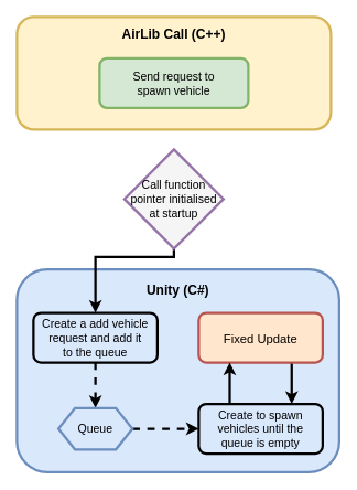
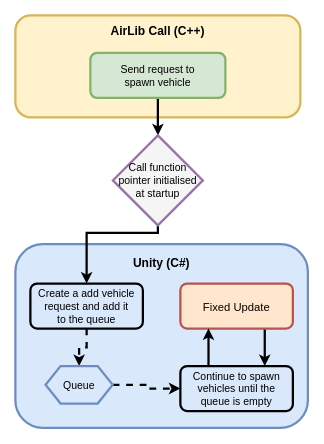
  <mxCell id="0" />
  <mxCell id="1" parent="0" />
  <mxCell id="2" value="" style="rounded=1;whiteSpace=wrap;html=1;fillColor=#dae8fc;strokeColor=#6c8ebf;strokeWidth=3;" vertex="1" parent="1"><mxGeometry x="20" y="325" width="390" height="245" as="geometry" /></mxCell>
  <mxCell id="3" value="" style="rounded=1;whiteSpace=wrap;html=1;fillColor=#fff2cc;strokeColor=#d6b656;strokeWidth=3;" vertex="1" parent="1"><mxGeometry x="20" y="20" width="380" height="136" as="geometry" /></mxCell>
+ <mxCell id="4" style="edgeStyle=orthogonalEdgeStyle;rounded=0;orthogonalLoop=1;jettySize=auto;html=1;exitX=0.5;exitY=1;exitDx=0;exitDy=0;entryX=0.5;entryY=0;entryDx=0;entryDy=0;fontSize=13;strokeWidth=3;" edge="1" parent="1" source="5" target="8"><mxGeometry relative="1" as="geometry" /></mxCell>
  <mxCell id="5" value="&lt;font style=&quot;font-size: 14px&quot;&gt;Send request to&lt;br&gt;spawn vehicle&lt;/font&gt;" style="rounded=1;whiteSpace=wrap;html=1;fontSize=13;strokeWidth=3;fillColor=#d5e8d4;strokeColor=#82b366;" vertex="1" parent="1"><mxGeometry x="120" y="70" width="180" height="60" as="geometry" /></mxCell>
  <mxCell id="6" value="&lt;font style=&quot;font-size: 16px&quot;&gt;&lt;b&gt;AirLib Call (C++)&lt;br&gt;&lt;/b&gt;&lt;/font&gt;" style="text;html=1;strokeColor=none;fillColor=none;align=center;verticalAlign=middle;whiteSpace=wrap;rounded=0;" vertex="1" parent="1"><mxGeometry x="20" y="30" width="380" height="20" as="geometry" /></mxCell>
  <mxCell id="7" style="edgeStyle=orthogonalEdgeStyle;rounded=0;orthogonalLoop=1;jettySize=auto;html=1;exitX=0.5;exitY=1;exitDx=0;exitDy=0;fontSize=13;strokeWidth=3;entryX=0.5;entryY=0;entryDx=0;entryDy=0;" edge="1" parent="1" source="8" target="11"><mxGeometry relative="1" as="geometry"><mxPoint x="257" y="380" as="targetPoint" /><Array as="points"><mxPoint x="210" y="310" /><mxPoint x="115" y="310" /></Array></mxGeometry></mxCell>
  <mxCell id="8" value="&lt;font style=&quot;font-size: 14px&quot;&gt;Call function &lt;br&gt;pointer initialised&lt;br&gt;at startup&lt;/font&gt;" style="rhombus;whiteSpace=wrap;html=1;fillColor=#f5f5f5;strokeColor=#9673a6;strokeWidth=3;fontSize=13;" vertex="1" parent="1"><mxGeometry x="150" y="180" width="120" height="120" as="geometry" /></mxCell>
  <mxCell id="9" value="&lt;font style=&quot;font-size: 16px&quot;&gt;&lt;b&gt;Unity (C#)&lt;br&gt;&lt;/b&gt;&lt;/font&gt;" style="text;html=1;strokeColor=none;fillColor=none;align=center;verticalAlign=middle;whiteSpace=wrap;rounded=0;" vertex="1" parent="1"><mxGeometry x="20" y="340" width="390" height="20" as="geometry" /></mxCell>
  <mxCell id="10" style="edgeStyle=orthogonalEdgeStyle;rounded=0;orthogonalLoop=1;jettySize=auto;html=1;exitX=0.5;exitY=1;exitDx=0;exitDy=0;entryX=0.5;entryY=0;entryDx=0;entryDy=0;dashed=1;strokeWidth=3;" edge="1" parent="1" source="11" target="13"><mxGeometry relative="1" as="geometry" /></mxCell>
  <mxCell id="11" value="&lt;font style=&quot;font-size: 14px&quot;&gt;Create a add vehicle request and add it&lt;br&gt;to the queue&lt;/font&gt;" style="rounded=1;whiteSpace=wrap;html=1;fontSize=13;strokeWidth=3;fillColor=none;" vertex="1" parent="1"><mxGeometry x="40" y="377.5" width="150" height="60" as="geometry" /></mxCell>
  <mxCell id="12" style="edgeStyle=orthogonalEdgeStyle;rounded=0;orthogonalLoop=1;jettySize=auto;html=1;exitX=1;exitY=0.5;exitDx=0;exitDy=0;dashed=1;strokeWidth=3;" edge="1" parent="1" source="13" target="17"><mxGeometry relative="1" as="geometry" /></mxCell>
- <mxCell id="13" value="&lt;font style=&quot;font-size: 14px&quot;&gt;Queue&lt;/font&gt;" style="shape=hexagon;perimeter=hexagonPerimeter2;whiteSpace=wrap;html=1;fixedSize=1;fillColor=#dae8fc;strokeWidth=3;strokeColor=#6c8ebf;" vertex="1" parent="1"><mxGeometry x="70.25" y="492.5" width="89.5" height="50" as="geometry" /></mxCell>
+ <mxCell id="13" value="&lt;font style=&quot;font-size: 14px&quot;&gt;Queue&lt;/font&gt;" style="shape=hexagon;perimeter=hexagonPerimeter2;whiteSpace=wrap;html=1;fixedSize=1;fillColor=#dae8fc;strokeWidth=3;strokeColor=#6c8ebf;" vertex="1" parent="1"><mxGeometry x="60.25" y="487.5" width="89.5" height="50" as="geometry" /></mxCell>
  <mxCell id="14" style="edgeStyle=orthogonalEdgeStyle;rounded=0;orthogonalLoop=1;jettySize=auto;html=1;exitX=0.75;exitY=1;exitDx=0;exitDy=0;entryX=0.75;entryY=0;entryDx=0;entryDy=0;strokeWidth=3;" edge="1" parent="1" source="15" target="17"><mxGeometry relative="1" as="geometry" /></mxCell>
  <mxCell id="15" value="&lt;font style=&quot;font-size: 15px&quot;&gt;Fixed Update&lt;/font&gt;" style="rounded=1;whiteSpace=wrap;html=1;fontSize=13;strokeWidth=3;fillColor=#ffe6cc;strokeColor=#b85450;" vertex="1" parent="1"><mxGeometry x="240" y="377.5" width="150" height="60" as="geometry" /></mxCell>
  <mxCell id="16" style="edgeStyle=orthogonalEdgeStyle;rounded=0;orthogonalLoop=1;jettySize=auto;html=1;exitX=0.25;exitY=0;exitDx=0;exitDy=0;entryX=0.25;entryY=1;entryDx=0;entryDy=0;strokeWidth=3;" edge="1" parent="1" source="17" target="15"><mxGeometry relative="1" as="geometry" /></mxCell>
- <mxCell id="17" value="&lt;span style=&quot;font-size: 14px&quot;&gt;Create to spawn vehicles until the&lt;/span&gt;&lt;br style=&quot;font-size: 14px&quot;&gt;&lt;span style=&quot;font-size: 14px&quot;&gt;queue is empty&lt;/span&gt;" style="rounded=1;whiteSpace=wrap;html=1;fontSize=13;strokeWidth=3;fillColor=none;" vertex="1" parent="1"><mxGeometry x="240" y="487.5" width="150" height="60" as="geometry" /></mxCell>
+ <mxCell id="17" value="&lt;span style=&quot;font-size: 14px&quot;&gt;Continue to spawn vehicles until the&lt;/span&gt;&lt;br style=&quot;font-size: 14px&quot;&gt;&lt;span style=&quot;font-size: 14px&quot;&gt;queue is empty&lt;/span&gt;" style="rounded=1;whiteSpace=wrap;html=1;fontSize=13;strokeWidth=3;fillColor=none;" vertex="1" parent="1"><mxGeometry x="240" y="487.5" width="150" height="60" as="geometry" /></mxCell>
